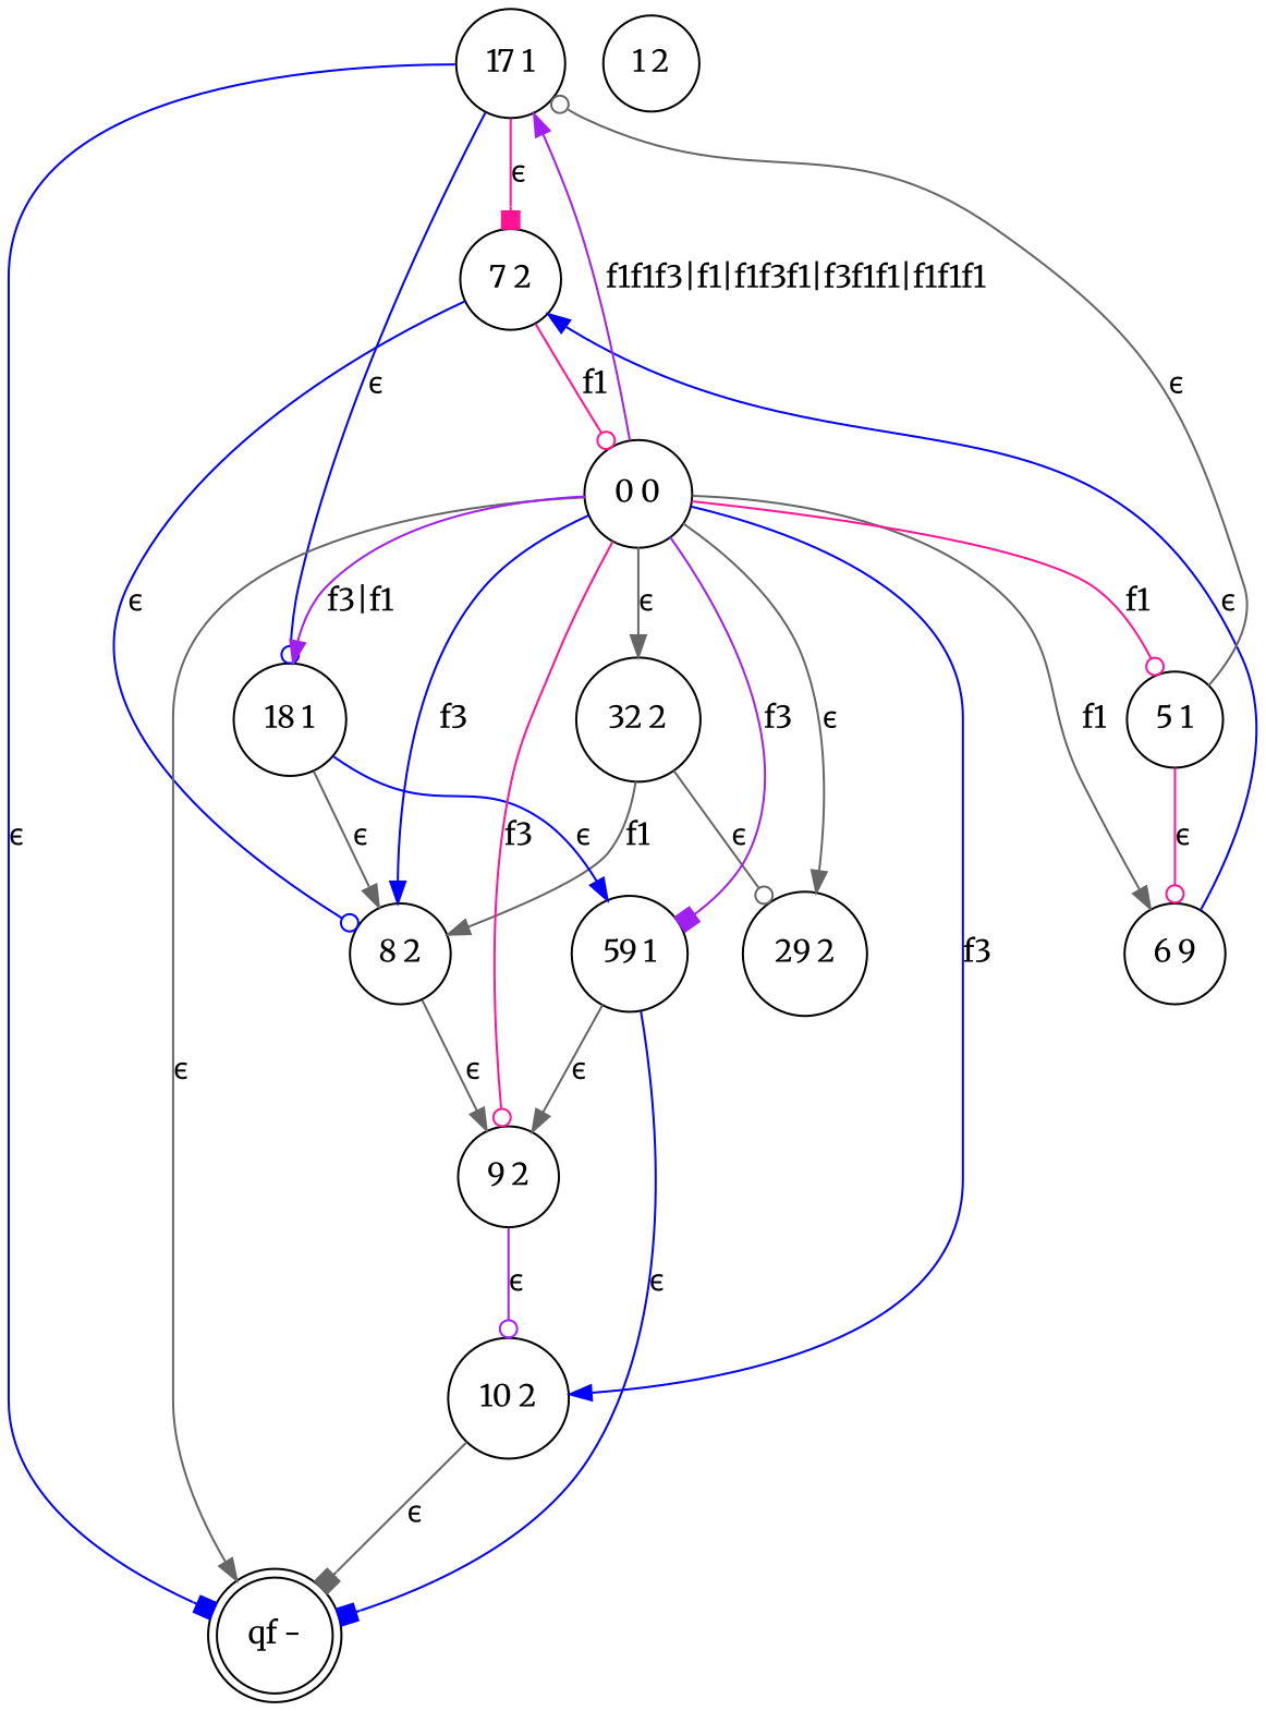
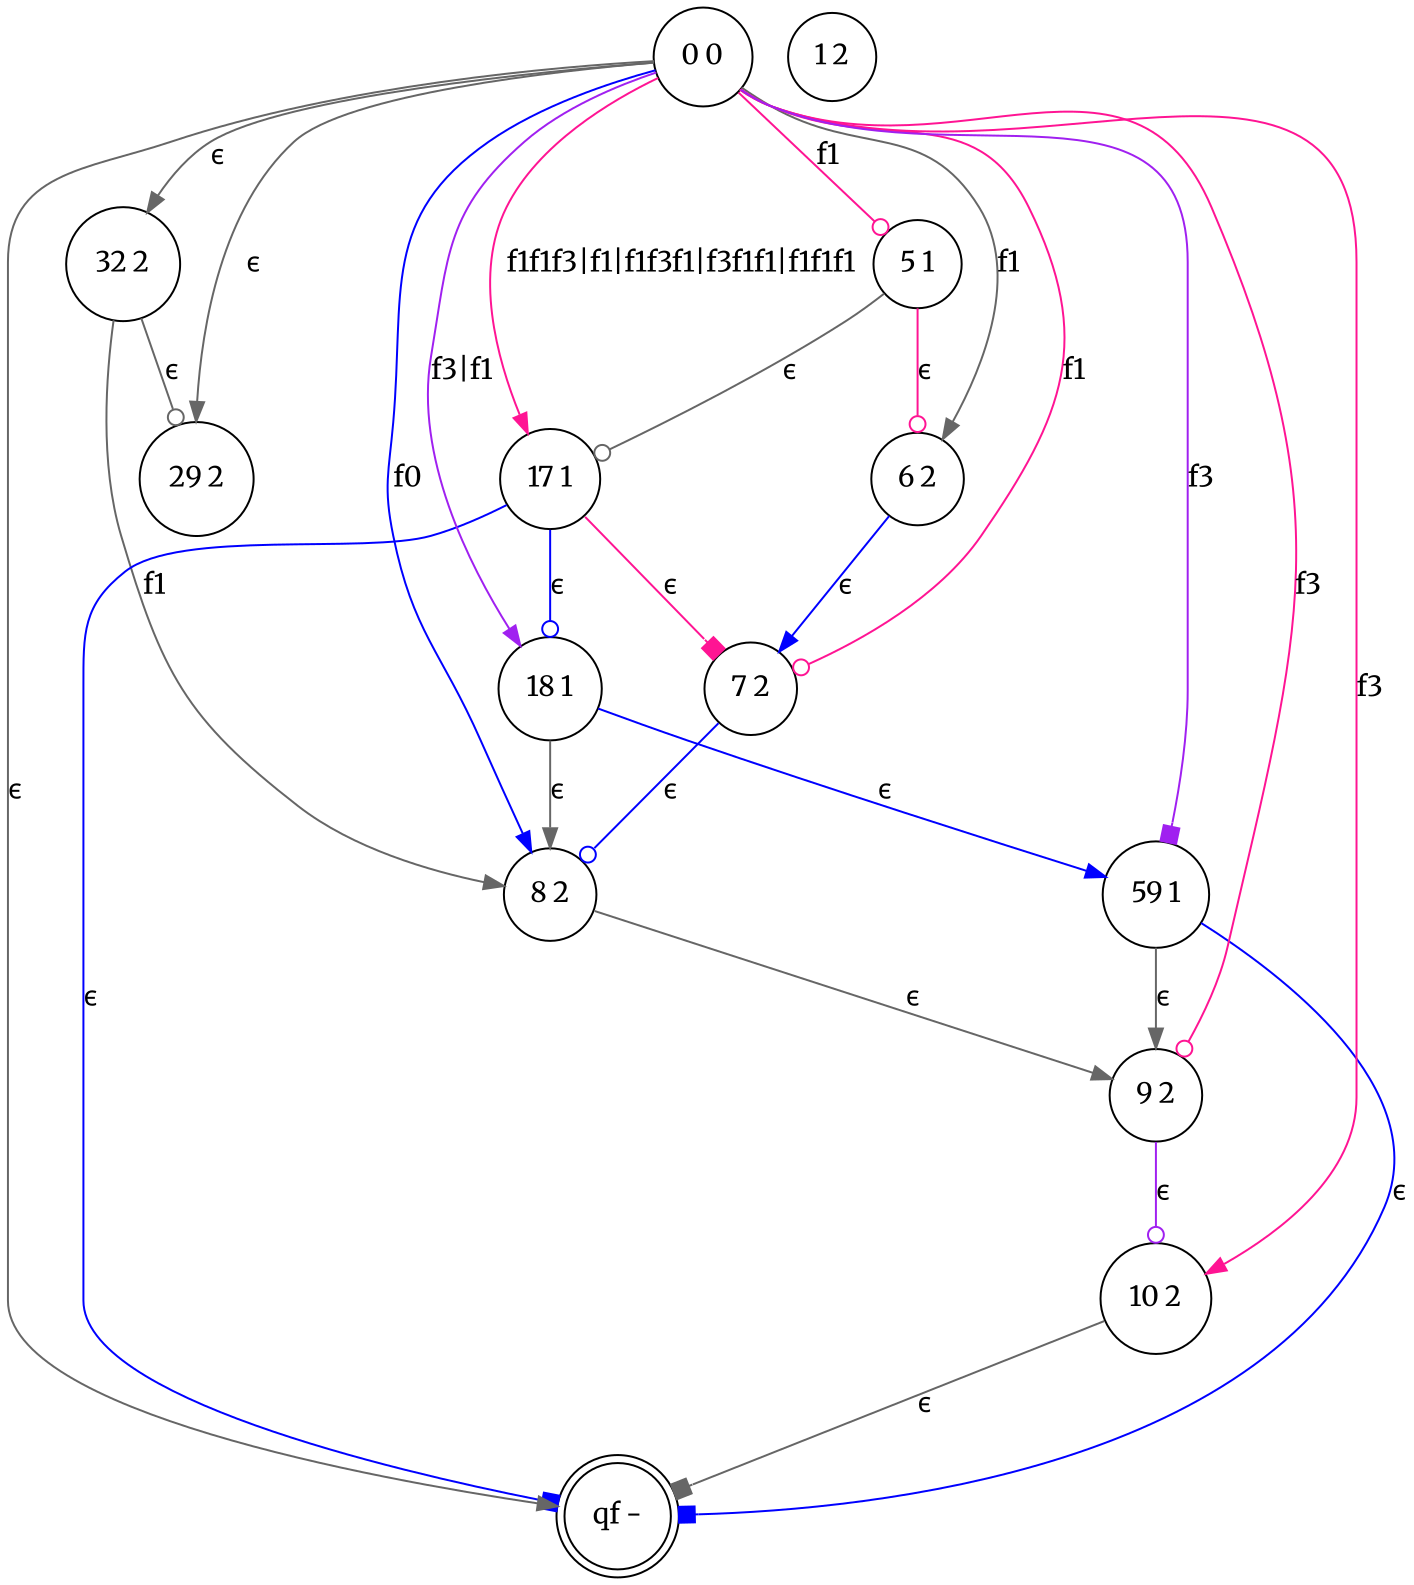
  digraph {
    fontname=Merriweather
    node [fontname=Merriweather shape=circle]
    edge [arrowhead=normal color=gray40 fontname=Merriweather]
    n1 [label="29 2"]
    "qf -" [shape=doublecircle]
    "10 2"
-   "6 2" [label="6 9"]
+   "6 2"
    "7 2"
    "8 2"
    "9 2"
    "32 2"
    "5 1"
    "17 1"
    "18 1"
    n12 [label="59 1"]
    "0 0"
    "1 2"
    "10 2" -> "qf -" [arrowhead=box label="ϵ"]
    "6 2" -> "7 2" [color=blue label="ϵ"]
    "7 2" -> "8 2" [arrowhead=odot color=blue label="ϵ"]
    "8 2" -> "9 2" [label="ϵ"]
    "9 2" -> "10 2" [arrowhead=odot color=purple label="ϵ"]
    "32 2" -> n1 [arrowhead=odot label="ϵ"]
    "32 2" -> "8 2" [label=f1]
    "5 1" -> "6 2" [arrowhead=odot color=deeppink label="ϵ"]
    "5 1" -> "17 1" [arrowhead=odot label="ϵ"]
    "17 1" -> "qf -" [arrowhead=box color=blue label="ϵ"]
    "17 1" -> "7 2" [arrowhead=box color=deeppink label="ϵ"]
    "17 1" -> "18 1" [arrowhead=odot color=blue label="ϵ"]
    "18 1" -> "8 2" [label="ϵ"]
    "18 1" -> n12 [color=blue label="ϵ"]
    n12 -> "qf -" [arrowhead=box color=blue label="ϵ"]
    n12 -> "9 2" [label="ϵ"]
    "0 0" -> n1 [label="ϵ"]
    "0 0" -> "qf -" [label="ϵ"]
-   "0 0" -> "10 2" [color=blue label=f3]
+   "0 0" -> "10 2" [color=deeppink label=f3]
    "0 0" -> "6 2" [label=f1]
-   "7 2" -> "0 0" [arrowhead=odot color=deeppink label=f1]
-   "0 0" -> "8 2" [color=blue label=f3]
+   "0 0" -> "7 2" [arrowhead=odot color=deeppink label=f1]
+   "0 0" -> "8 2" [color=blue label=f0]
    "0 0" -> "9 2" [arrowhead=odot color=deeppink label=f3]
    "0 0" -> "32 2" [label="ϵ"]
    "0 0" -> "5 1" [arrowhead=odot color=deeppink label=f1]
-   "0 0" -> "17 1" [color=purple label="f1f1f3|f1|f1f3f1|f3f1f1|f1f1f1"]
+   "0 0" -> "17 1" [color=deeppink label="f1f1f3|f1|f1f3f1|f3f1f1|f1f1f1"]
    "0 0" -> "18 1" [color=purple label="f3|f1"]
    "0 0" -> n12 [arrowhead=box color=purple label=f3]
  }
